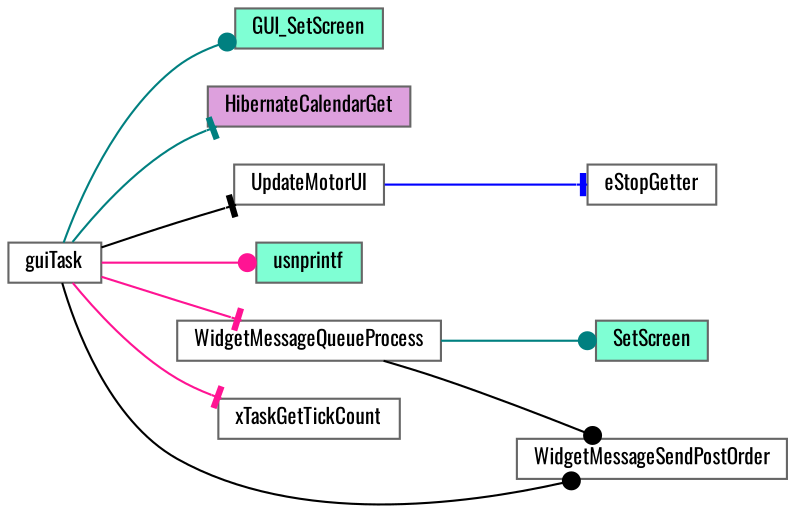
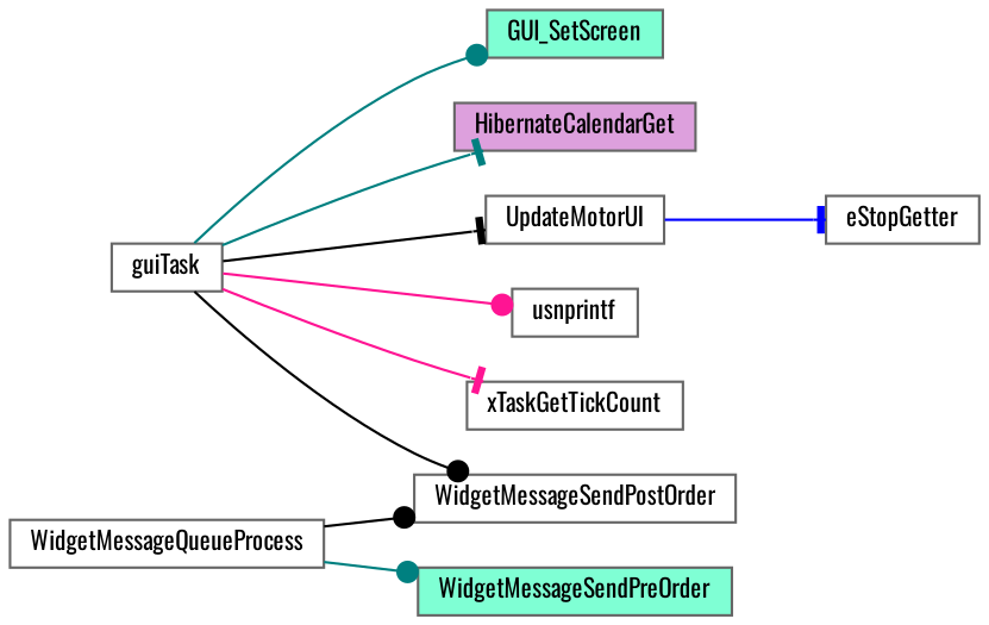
  digraph {
    fontname=Oswald
    rankdir=LR
    node [color=grey40 fillcolor=white fontname=Oswald fontsize=10 shape=box style=filled]
    edge [arrowhead=dot color=teal fontname=Oswald fontsize=10 labelfontname=Helvetica labelfontsize=10 style=solid]
    n1 [color=gray40 fontcolor=black height=0.2 label=guiTask width=0.4]
    n2 [fillcolor=aquamarine height=0.2 label=GUI_SetScreen width=0.4]
    n3 [fillcolor=plum height=0.2 label=HibernateCalendarGet width=0.4]
    n4 [height=0.2 label=UpdateMotorUI width=0.4]
-   n5 [fillcolor=aquamarine height=0.2 label=usnprintf width=0.4]
+   n5 [height=0.2 label=usnprintf width=0.4]
    n6 [height=0.2 label=WidgetMessageQueueProcess width=0.4]
    n7 [height=0.2 label=xTaskGetTickCount width=0.4]
    n8 [height=0.2 label=WidgetMessageSendPostOrder width=0.4]
    n9 [height=0.2 label=eStopGetter width=0.4]
-   n10 [fillcolor=aquamarine height=0.2 label=SetScreen width=0.4]
+   n10 [fillcolor=aquamarine height=0.2 label=WidgetMessageSendPreOrder width=0.4]
    n1 -> n2
    n1 -> n3 [arrowhead=tee]
    n1 -> n4 [arrowhead=tee color=black]
    n1 -> n5 [color=deeppink]
-   n1 -> n6 [arrowhead=tee color=deeppink]
    n1 -> n7 [arrowhead=tee color=deeppink]
    n1 -> n8 [color=black]
    n4 -> n9 [arrowhead=tee color=blue]
    n6 -> n8 [color=black]
    n6 -> n10
  }
